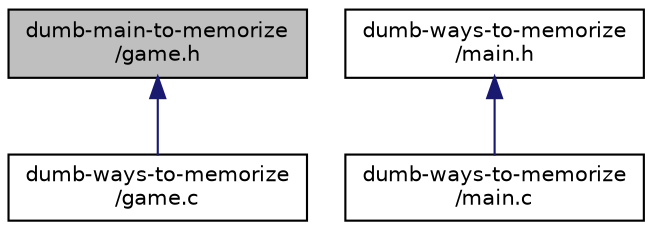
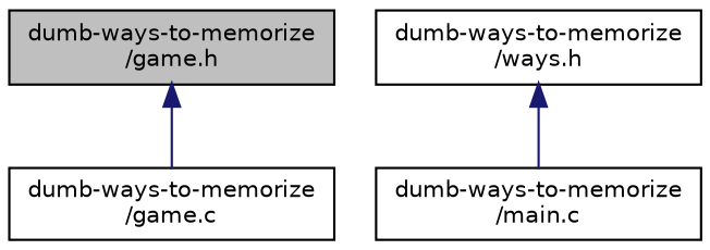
  digraph {
    node [color=black fillcolor=white fontname=Helvetica fontsize=10 shape=record style=filled]
    edge [color=midnightblue dir=back fontname=Helvetica fontsize=10 labelfontname=Helvetica labelfontsize=10 style=solid]
-   n1 [fillcolor=grey75 fontcolor=black height=0.2 label="dumb-main-to-memorize\l/game.h" width=0.4]
+   n1 [fillcolor=grey75 fontcolor=black height=0.2 label="dumb-ways-to-memorize\l/game.h" width=0.4]
    n2 [height=0.2 label="dumb-ways-to-memorize\l/game.c" width=0.4]
-   n3 [height=0.2 label="dumb-ways-to-memorize\l/main.h" width=0.4]
+   n3 [height=0.2 label="dumb-ways-to-memorize\l/ways.h" width=0.4]
    n4 [height=0.2 label="dumb-ways-to-memorize\l/main.c" width=0.4]
    n1 -> n2
    n3 -> n4
  }
